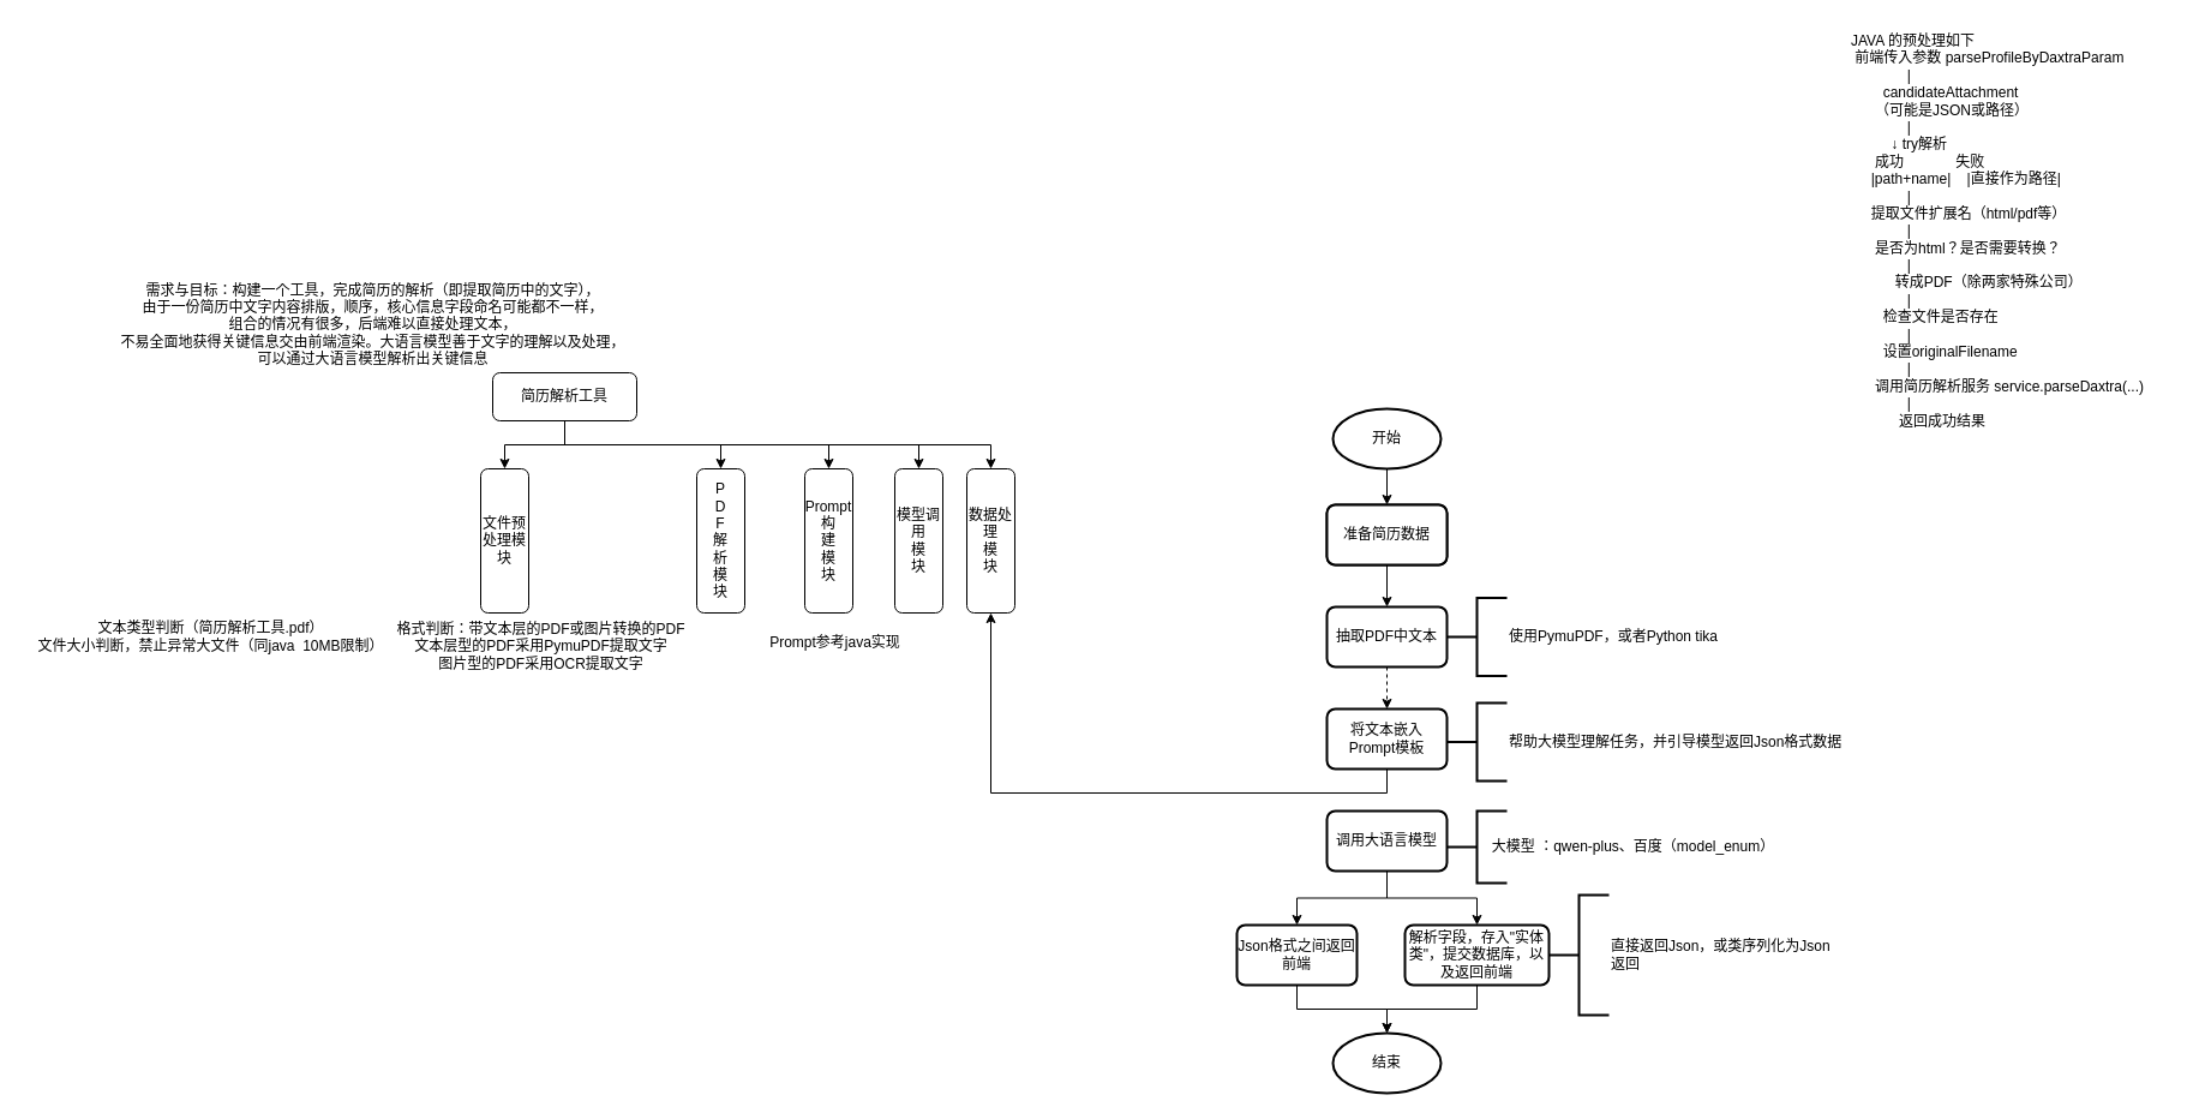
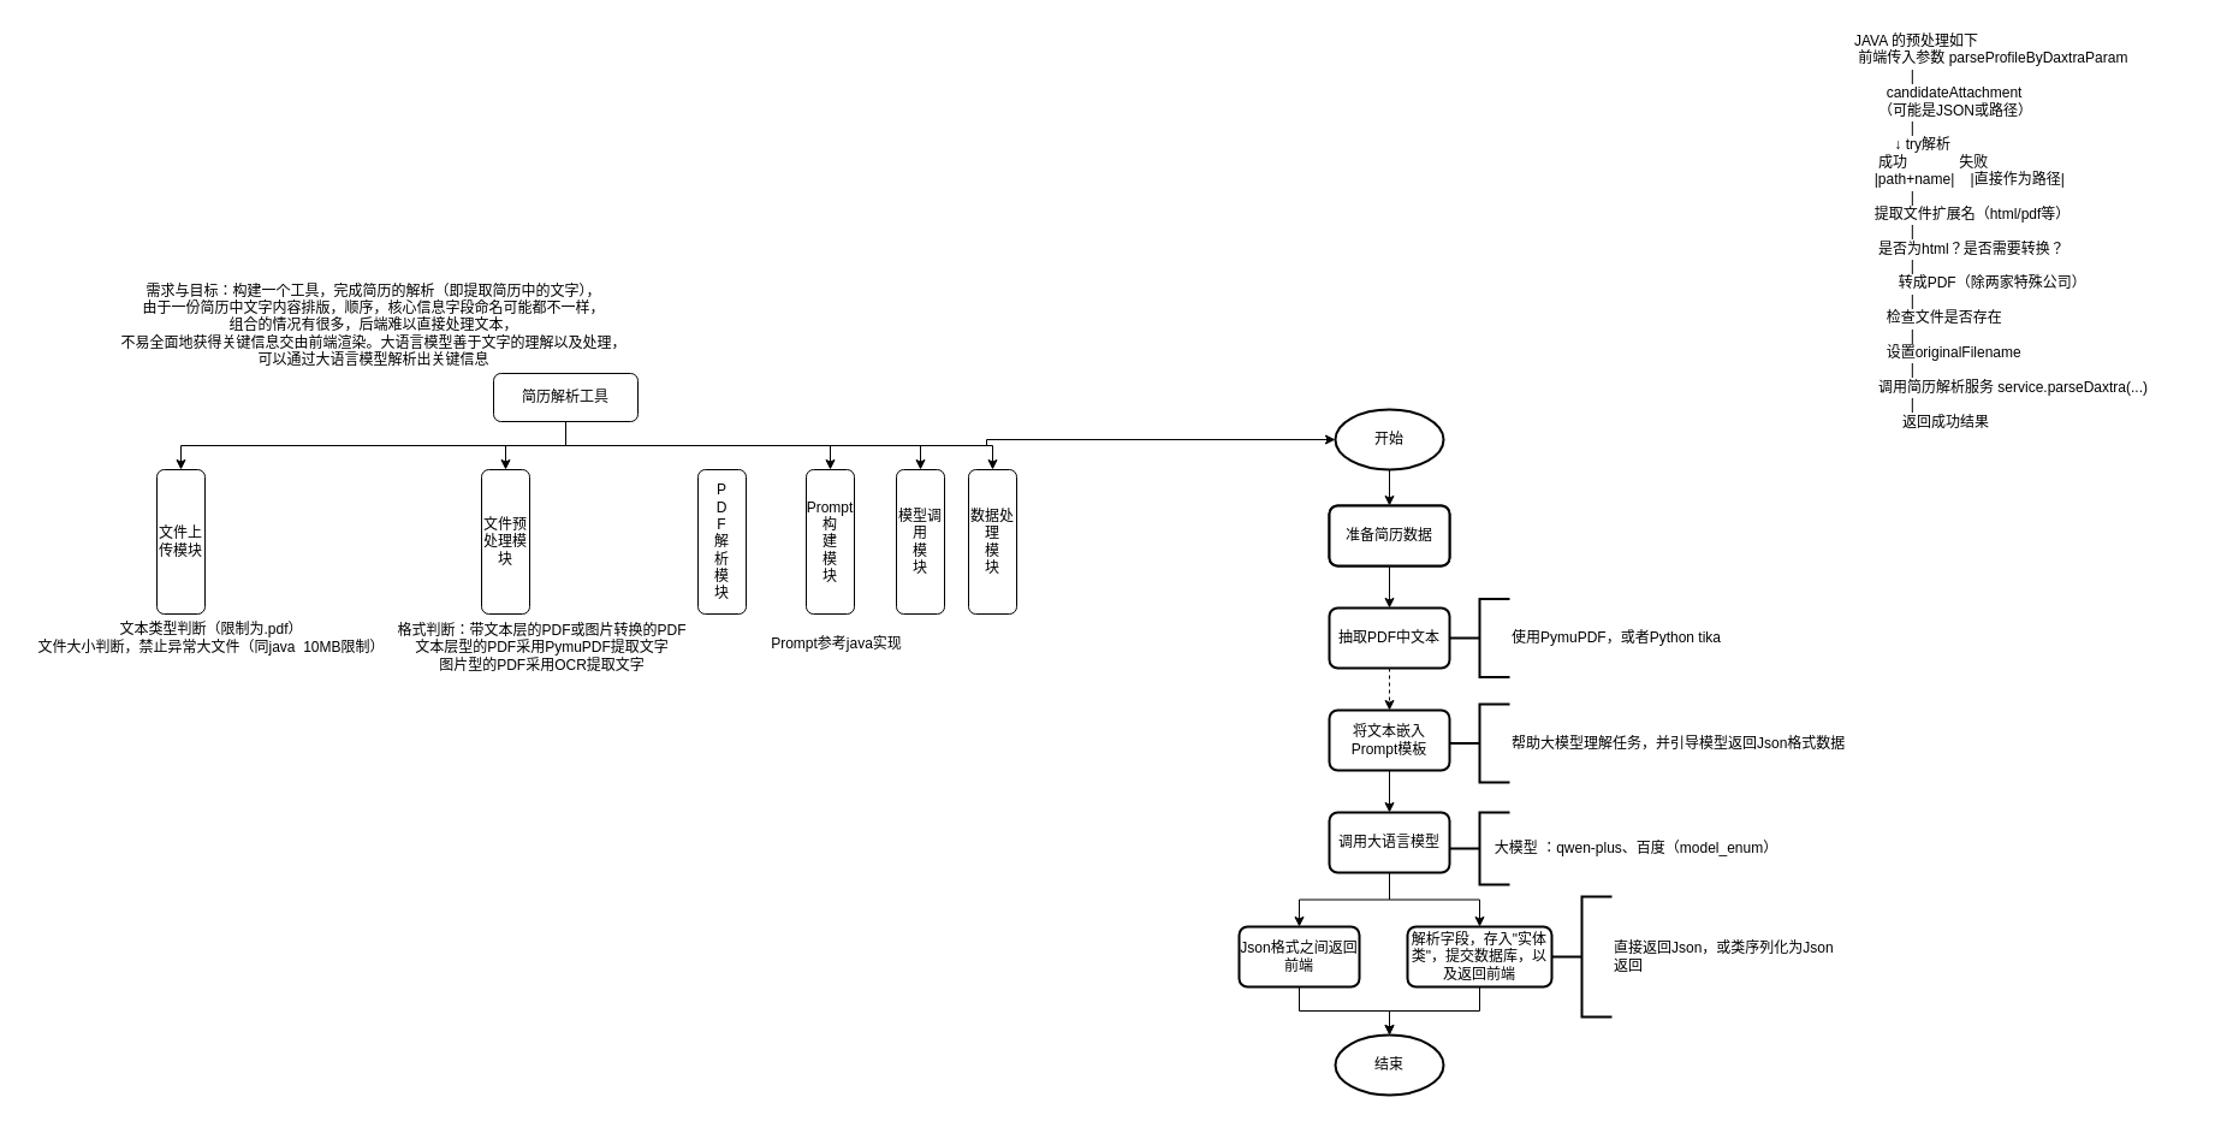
  <mxCell id="0" />
  <mxCell id="1" parent="0" />
  <mxCell id="2" style="edgeStyle=orthogonalEdgeStyle;rounded=0;orthogonalLoop=1;jettySize=auto;html=1;exitX=0.5;exitY=1;exitDx=0;exitDy=0;exitPerimeter=0;entryX=0.5;entryY=0;entryDx=0;entryDy=0;" parent="1" source="3" target="5" edge="1"><mxGeometry relative="1" as="geometry" /></mxCell>
  <mxCell id="3" value="开始" style="strokeWidth=2;html=1;shape=mxgraph.flowchart.start_1;whiteSpace=wrap;" parent="1" vertex="1"><mxGeometry x="1110" y="340" width="90" height="50" as="geometry" /></mxCell>
  <mxCell id="4" style="edgeStyle=orthogonalEdgeStyle;rounded=0;orthogonalLoop=1;jettySize=auto;html=1;exitX=0.5;exitY=1;exitDx=0;exitDy=0;entryX=0.5;entryY=0;entryDx=0;entryDy=0;" parent="1" source="5" target="8" edge="1"><mxGeometry relative="1" as="geometry" /></mxCell>
  <mxCell id="5" value="准备简历数据" style="rounded=1;whiteSpace=wrap;html=1;absoluteArcSize=1;arcSize=14;strokeWidth=2;" parent="1" vertex="1"><mxGeometry x="1105" y="420" width="100" height="50" as="geometry" /></mxCell>
  <mxCell id="6" value="大模型 ：qwen-plus、百度（model_enum）" style="text;html=1;align=center;verticalAlign=middle;resizable=0;points=[];autosize=1;strokeColor=none;fillColor=none;" parent="1" vertex="1"><mxGeometry x="1230" y="690" width="260" height="30" as="geometry" /></mxCell>
  <mxCell id="7" style="edgeStyle=orthogonalEdgeStyle;rounded=0;orthogonalLoop=1;jettySize=auto;html=1;exitX=0.5;exitY=1;exitDx=0;exitDy=0;entryX=0.5;entryY=0;entryDx=0;entryDy=0;dashed=1;" parent="1" source="8" target="10" edge="1"><mxGeometry relative="1" as="geometry" /></mxCell>
  <mxCell id="8" value="抽取PDF中文本" style="rounded=1;whiteSpace=wrap;html=1;absoluteArcSize=1;arcSize=14;strokeWidth=2;" parent="1" vertex="1"><mxGeometry x="1105" y="505" width="100" height="50" as="geometry" /></mxCell>
- <mxCell id="9" style="edgeStyle=orthogonalEdgeStyle;rounded=0;orthogonalLoop=1;jettySize=auto;html=1;exitX=0.5;exitY=1;exitDx=0;exitDy=0;" parent="1" source="10" target="34" edge="1"><mxGeometry relative="1" as="geometry" /></mxCell>
+ <mxCell id="9" style="edgeStyle=orthogonalEdgeStyle;rounded=0;orthogonalLoop=1;jettySize=auto;html=1;exitX=0.5;exitY=1;exitDx=0;exitDy=0;entryX=0.5;entryY=0;entryDx=0;entryDy=0;" parent="1" source="10" target="13" edge="1"><mxGeometry relative="1" as="geometry" /></mxCell>
  <mxCell id="10" value="将文本嵌入Prompt模板" style="rounded=1;whiteSpace=wrap;html=1;absoluteArcSize=1;arcSize=14;strokeWidth=2;" parent="1" vertex="1"><mxGeometry x="1105" y="590" width="100" height="50" as="geometry" /></mxCell>
  <mxCell id="11" style="edgeStyle=orthogonalEdgeStyle;rounded=0;orthogonalLoop=1;jettySize=auto;html=1;exitX=0.5;exitY=1;exitDx=0;exitDy=0;entryX=0.5;entryY=0;entryDx=0;entryDy=0;" parent="1" source="13" target="19" edge="1"><mxGeometry relative="1" as="geometry" /></mxCell>
  <mxCell id="12" style="edgeStyle=orthogonalEdgeStyle;rounded=0;orthogonalLoop=1;jettySize=auto;html=1;exitX=0.5;exitY=1;exitDx=0;exitDy=0;" parent="1" source="13" target="21" edge="1"><mxGeometry relative="1" as="geometry" /></mxCell>
  <mxCell id="13" value="调用大语言模型" style="rounded=1;whiteSpace=wrap;html=1;absoluteArcSize=1;arcSize=14;strokeWidth=2;" parent="1" vertex="1"><mxGeometry x="1105" y="675" width="100" height="50" as="geometry" /></mxCell>
  <mxCell id="14" value="帮助大模型理解任务，并引导模型返回Json格式数据" style="strokeWidth=2;html=1;shape=mxgraph.flowchart.annotation_2;align=left;labelPosition=right;pointerEvents=1;" parent="1" vertex="1"><mxGeometry x="1205" y="585" width="50" height="65" as="geometry" /></mxCell>
  <mxCell id="15" value="" style="strokeWidth=2;html=1;shape=mxgraph.flowchart.annotation_2;align=left;labelPosition=right;pointerEvents=1;" parent="1" vertex="1"><mxGeometry x="1205" y="675" width="50" height="60" as="geometry" /></mxCell>
  <mxCell id="16" value="&lt;span style=&quot;text-align: center;&quot;&gt;使用PymuPDF，或者Python tika&lt;/span&gt;" style="strokeWidth=2;html=1;shape=mxgraph.flowchart.annotation_2;align=left;labelPosition=right;pointerEvents=1;" parent="1" vertex="1"><mxGeometry x="1205" y="497.5" width="50" height="65" as="geometry" /></mxCell>
  <mxCell id="17" value="准备简历数据" style="rounded=1;whiteSpace=wrap;html=1;absoluteArcSize=1;arcSize=14;strokeWidth=2;" parent="1" vertex="1"><mxGeometry x="1105" y="420" width="100" height="50" as="geometry" /></mxCell>
  <mxCell id="18" style="edgeStyle=orthogonalEdgeStyle;rounded=0;orthogonalLoop=1;jettySize=auto;html=1;exitX=0.5;exitY=1;exitDx=0;exitDy=0;" edge="1" parent="1" source="19" target="40"><mxGeometry relative="1" as="geometry" /></mxCell>
  <mxCell id="19" value="Json格式之间返回前端" style="rounded=1;whiteSpace=wrap;html=1;absoluteArcSize=1;arcSize=14;strokeWidth=2;" parent="1" vertex="1"><mxGeometry x="1030" y="770" width="100" height="50" as="geometry" /></mxCell>
  <mxCell id="20" style="edgeStyle=orthogonalEdgeStyle;rounded=0;orthogonalLoop=1;jettySize=auto;html=1;exitX=0.5;exitY=1;exitDx=0;exitDy=0;" edge="1" parent="1" source="21" target="40"><mxGeometry relative="1" as="geometry" /></mxCell>
  <mxCell id="21" value="解析字段，存入&quot;实体类&quot;，提交数据库，以及返回前端" style="rounded=1;whiteSpace=wrap;html=1;absoluteArcSize=1;arcSize=14;strokeWidth=2;" parent="1" vertex="1"><mxGeometry x="1170" y="770" width="120" height="50" as="geometry" /></mxCell>
  <mxCell id="22" value="直接返回Json，或类序列化为Json&lt;div&gt;返回&lt;/div&gt;" style="strokeWidth=2;html=1;shape=mxgraph.flowchart.annotation_2;align=left;labelPosition=right;pointerEvents=1;" parent="1" vertex="1"><mxGeometry x="1290" y="745" width="50" height="100" as="geometry" /></mxCell>
  <mxCell id="23" style="edgeStyle=orthogonalEdgeStyle;rounded=0;orthogonalLoop=1;jettySize=auto;html=1;exitX=0.5;exitY=1;exitDx=0;exitDy=0;" edge="1" parent="1" source="29" target="30"><mxGeometry relative="1" as="geometry" /></mxCell>
- <mxCell id="25" style="edgeStyle=orthogonalEdgeStyle;rounded=0;orthogonalLoop=1;jettySize=auto;html=1;exitX=0.5;exitY=1;exitDx=0;exitDy=0;" edge="1" parent="1" source="29" target="31"><mxGeometry relative="1" as="geometry" /></mxCell>
+ <mxCell id="24" style="edgeStyle=orthogonalEdgeStyle;rounded=0;orthogonalLoop=1;jettySize=auto;html=1;exitX=0.5;exitY=1;exitDx=0;exitDy=0;" edge="1" parent="1" source="29" target="36"><mxGeometry relative="1" as="geometry" /></mxCell>
+ <mxCell id="25" style="edgeStyle=orthogonalEdgeStyle;rounded=0;orthogonalLoop=1;jettySize=auto;html=1;exitX=0.5;exitY=1;exitDx=0;exitDy=0;" edge="1" parent="1" source="29" target="3"><mxGeometry relative="1" as="geometry" /></mxCell>
  <mxCell id="26" style="edgeStyle=orthogonalEdgeStyle;rounded=0;orthogonalLoop=1;jettySize=auto;html=1;exitX=0.5;exitY=1;exitDx=0;exitDy=0;" edge="1" parent="1" source="29" target="32"><mxGeometry relative="1" as="geometry" /></mxCell>
  <mxCell id="27" style="edgeStyle=orthogonalEdgeStyle;rounded=0;orthogonalLoop=1;jettySize=auto;html=1;exitX=0.5;exitY=1;exitDx=0;exitDy=0;" edge="1" parent="1" source="29" target="33"><mxGeometry relative="1" as="geometry" /></mxCell>
  <mxCell id="28" style="edgeStyle=orthogonalEdgeStyle;rounded=0;orthogonalLoop=1;jettySize=auto;html=1;exitX=0.5;exitY=1;exitDx=0;exitDy=0;entryX=0.5;entryY=0;entryDx=0;entryDy=0;" edge="1" parent="1" source="29" target="34"><mxGeometry relative="1" as="geometry" /></mxCell>
  <mxCell id="29" value="简历解析工具" style="rounded=1;whiteSpace=wrap;html=1;" vertex="1" parent="1"><mxGeometry x="410" y="310" width="120" height="40" as="geometry" /></mxCell>
  <mxCell id="30" value="文件预处理模块" style="rounded=1;whiteSpace=wrap;html=1;align=center;labelPosition=center;verticalLabelPosition=middle;verticalAlign=middle;" vertex="1" parent="1"><mxGeometry x="400" y="390" width="40" height="120" as="geometry" /></mxCell>
  <mxCell id="31" value="P&lt;div&gt;D&lt;/div&gt;&lt;div&gt;F&lt;/div&gt;&lt;div&gt;解&lt;/div&gt;&lt;div&gt;析&lt;/div&gt;&lt;div&gt;模&lt;/div&gt;&lt;div&gt;&lt;span style=&quot;background-color: transparent; color: light-dark(rgb(0, 0, 0), rgb(255, 255, 255));&quot;&gt;块&lt;/span&gt;&lt;/div&gt;" style="rounded=1;whiteSpace=wrap;html=1;align=center;labelPosition=center;verticalLabelPosition=middle;verticalAlign=middle;" vertex="1" parent="1"><mxGeometry x="580" y="390" width="40" height="120" as="geometry" /></mxCell>
  <mxCell id="32" value="Prompt构&lt;div&gt;建&lt;br&gt;&lt;div&gt;模&lt;/div&gt;&lt;div&gt;&lt;span style=&quot;background-color: transparent; color: light-dark(rgb(0, 0, 0), rgb(255, 255, 255));&quot;&gt;块&lt;/span&gt;&lt;/div&gt;&lt;/div&gt;" style="rounded=1;whiteSpace=wrap;html=1;align=center;labelPosition=center;verticalLabelPosition=middle;verticalAlign=middle;" vertex="1" parent="1"><mxGeometry x="670" y="390" width="40" height="120" as="geometry" /></mxCell>
  <mxCell id="33" value="模型调用&lt;div&gt;&lt;div&gt;模&lt;/div&gt;&lt;div&gt;&lt;span style=&quot;background-color: transparent; color: light-dark(rgb(0, 0, 0), rgb(255, 255, 255));&quot;&gt;块&lt;/span&gt;&lt;/div&gt;&lt;/div&gt;" style="rounded=1;whiteSpace=wrap;html=1;align=center;labelPosition=center;verticalLabelPosition=middle;verticalAlign=middle;" vertex="1" parent="1"><mxGeometry x="745" y="390" width="40" height="120" as="geometry" /></mxCell>
  <mxCell id="34" value="数据处理&lt;br&gt;&lt;div&gt;&lt;div&gt;模&lt;/div&gt;&lt;div&gt;&lt;span style=&quot;background-color: transparent; color: light-dark(rgb(0, 0, 0), rgb(255, 255, 255));&quot;&gt;块&lt;/span&gt;&lt;/div&gt;&lt;/div&gt;" style="rounded=1;whiteSpace=wrap;html=1;align=center;labelPosition=center;verticalLabelPosition=middle;verticalAlign=middle;" vertex="1" parent="1"><mxGeometry x="805" y="390" width="40" height="120" as="geometry" /></mxCell>
  <mxCell id="35" value="需求与目标：构建一个工具，完成简历的解析（即提取简历中的文字），&lt;div&gt;由于一份简历中文字内容排版，顺序，核心信息字段命名可能都不一样，&lt;div&gt;组合的情况有很多，后端难以直接处理文本，&lt;/div&gt;&lt;div&gt;不易全面地获得关键信息交由前端渲染。大语言模型善于文字的理解以及处理，&lt;/div&gt;&lt;div&gt;可以通过大语言模型解析出关键信息&lt;/div&gt;&lt;/div&gt;" style="text;html=1;align=center;verticalAlign=middle;resizable=0;points=[];autosize=1;strokeColor=none;fillColor=none;" vertex="1" parent="1"><mxGeometry x="90" y="225" width="440" height="90" as="geometry" /></mxCell>
- <mxCell id="37" value="文本类型判断（简历解析工具.pdf）&lt;br&gt;&lt;div&gt;文件大小判断，禁止异常大文件（同java&amp;nbsp;&amp;nbsp;&lt;span style=&quot;background-color: transparent; color: light-dark(rgb(0, 0, 0), rgb(255, 255, 255));&quot;&gt;10MB限制&lt;/span&gt;&lt;span style=&quot;background-color: transparent; color: light-dark(rgb(0, 0, 0), rgb(255, 255, 255));&quot;&gt;）&lt;/span&gt;&lt;/div&gt;" style="text;html=1;align=center;verticalAlign=middle;resizable=0;points=[];autosize=1;strokeColor=none;fillColor=none;" vertex="1" parent="1"><mxGeometry x="20" y="510" width="310" height="40" as="geometry" /></mxCell>
+ <mxCell id="36" value="文件上传模块" style="rounded=1;whiteSpace=wrap;html=1;align=center;labelPosition=center;verticalLabelPosition=middle;verticalAlign=middle;" vertex="1" parent="1"><mxGeometry x="130" y="390" width="40" height="120" as="geometry" /></mxCell>
+ <mxCell id="37" value="文本类型判断（限制为.pdf）&lt;br&gt;&lt;div&gt;文件大小判断，禁止异常大文件（同java&amp;nbsp;&amp;nbsp;&lt;span style=&quot;background-color: transparent; color: light-dark(rgb(0, 0, 0), rgb(255, 255, 255));&quot;&gt;10MB限制&lt;/span&gt;&lt;span style=&quot;background-color: transparent; color: light-dark(rgb(0, 0, 0), rgb(255, 255, 255));&quot;&gt;）&lt;/span&gt;&lt;/div&gt;" style="text;html=1;align=center;verticalAlign=middle;resizable=0;points=[];autosize=1;strokeColor=none;fillColor=none;" vertex="1" parent="1"><mxGeometry x="20" y="510" width="310" height="40" as="geometry" /></mxCell>
  <mxCell id="38" value="&lt;div&gt;格式判断：带文本层的PDF或图片转换的PDF&lt;/div&gt;&lt;div&gt;文本层型的PDF采用PymuPDF提取文字&lt;/div&gt;图片型的PDF采用OCR提取文字&lt;div&gt;&lt;br&gt;&lt;/div&gt;" style="text;html=1;align=center;verticalAlign=middle;resizable=0;points=[];autosize=1;strokeColor=none;fillColor=none;" vertex="1" parent="1"><mxGeometry x="320" y="510" width="260" height="70" as="geometry" /></mxCell>
  <mxCell id="39" value="Prompt参考java实现" style="text;html=1;align=center;verticalAlign=middle;resizable=0;points=[];autosize=1;strokeColor=none;fillColor=none;" vertex="1" parent="1"><mxGeometry x="630" y="520" width="130" height="30" as="geometry" /></mxCell>
  <mxCell id="40" value="结束" style="strokeWidth=2;html=1;shape=mxgraph.flowchart.start_1;whiteSpace=wrap;" vertex="1" parent="1"><mxGeometry x="1110" y="860" width="90" height="50" as="geometry" /></mxCell>
  <mxCell id="41" value="JAVA 的预处理如下&#10; 前端传入参数 parseProfileByDaxtraParam&#10;              |&#10;        candidateAttachment&#10;      （可能是JSON或路径）&#10;              |&#10;          ↓ try解析&#10;      成功             失败&#10;     |path+name|    |直接作为路径|&#10;              |&#10;     提取文件扩展名（html/pdf等）&#10;              |&#10;      是否为html？是否需要转换？&#10;              |&#10;           转成PDF（除两家特殊公司）&#10;              |&#10;        检查文件是否存在&#10;              |&#10;        设置originalFilename&#10;              |&#10;      调用简历解析服务 service.parseDaxtra(...)&#10;              |&#10;            返回成功结果" style="text;whiteSpace=wrap;" vertex="1" parent="1"><mxGeometry x="1540" y="20" width="280" height="340" as="geometry" /></mxCell>
